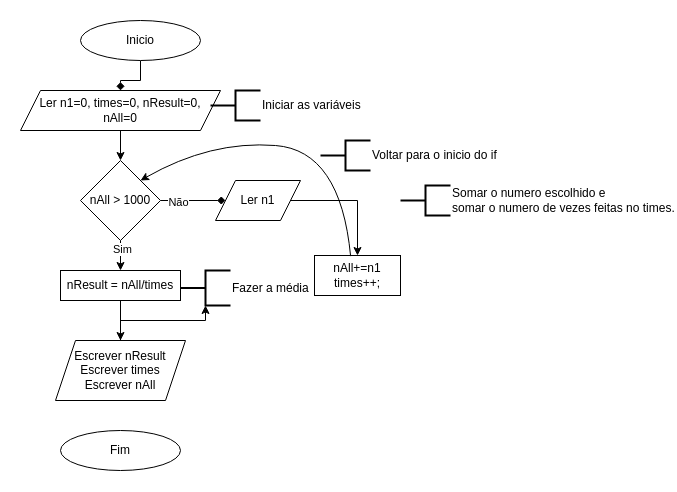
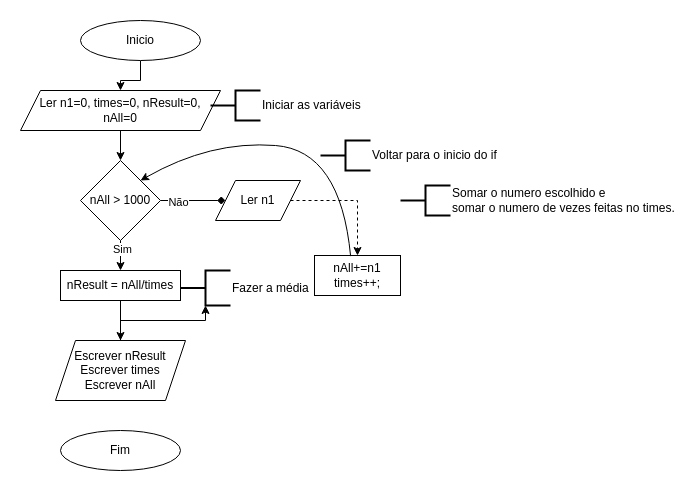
  <mxCell id="0" />
  <mxCell id="1" parent="0" />
- <mxCell id="2" value="" style="edgeStyle=orthogonalEdgeStyle;rounded=0;orthogonalLoop=1;jettySize=auto;html=1;endArrow=diamond;" edge="1" parent="1" source="3" target="5"><mxGeometry relative="1" as="geometry" /></mxCell>
+ <mxCell id="2" value="" style="edgeStyle=orthogonalEdgeStyle;rounded=0;orthogonalLoop=1;jettySize=auto;html=1;" edge="1" parent="1" source="3" target="5"><mxGeometry relative="1" as="geometry" /></mxCell>
  <mxCell id="3" value="Inicio" style="ellipse;whiteSpace=wrap;html=1;" vertex="1" parent="1"><mxGeometry x="80" y="20" width="120" height="40" as="geometry" /></mxCell>
  <mxCell id="4" value="" style="edgeStyle=orthogonalEdgeStyle;rounded=0;orthogonalLoop=1;jettySize=auto;html=1;" edge="1" parent="1" target="10"><mxGeometry relative="1" as="geometry"><mxPoint x="135.053" y="130" as="sourcePoint" /><Array as="points"><mxPoint x="120" y="130" /></Array></mxGeometry></mxCell>
  <mxCell id="5" value="Ler n1=0, times=0, nResult=0, nAll=0" style="shape=parallelogram;perimeter=parallelogramPerimeter;whiteSpace=wrap;html=1;fixedSize=1;" vertex="1" parent="1"><mxGeometry y="90" width="200" height="40" as="geometry" x="20" /></mxCell>
  <mxCell id="6" value="" style="edgeStyle=orthogonalEdgeStyle;rounded=0;orthogonalLoop=1;jettySize=auto;html=1;" edge="1" parent="1" source="10" target="12"><mxGeometry relative="1" as="geometry" /></mxCell>
  <mxCell id="7" value="Sim" style="edgeLabel;html=1;align=center;verticalAlign=middle;resizable=0;points=[];" vertex="1" connectable="0" parent="6"><mxGeometry x="-0.696" y="1" relative="1" as="geometry"><mxPoint as="offset" /></mxGeometry></mxCell>
  <mxCell id="8" value="" style="edgeStyle=orthogonalEdgeStyle;rounded=0;orthogonalLoop=1;jettySize=auto;html=1;endArrow=diamond;" edge="1" parent="1" source="10" target="17"><mxGeometry relative="1" as="geometry" /></mxCell>
  <mxCell id="9" value="Não" style="edgeLabel;html=1;align=center;verticalAlign=middle;resizable=0;points=[];" vertex="1" connectable="0" parent="8"><mxGeometry x="-0.48" y="-1" relative="1" as="geometry"><mxPoint as="offset" /></mxGeometry></mxCell>
  <mxCell id="10" value="nAll &amp;gt; 1000" style="rhombus;whiteSpace=wrap;html=1;" vertex="1" parent="1"><mxGeometry x="80" y="160" width="80" height="80" as="geometry" /></mxCell>
  <mxCell id="11" value="" style="edgeStyle=orthogonalEdgeStyle;rounded=0;orthogonalLoop=1;jettySize=auto;html=1;" edge="1" parent="1" source="12" target="15"><mxGeometry relative="1" as="geometry" /></mxCell>
  <mxCell id="12" value="nResult = nAll/times" style="whiteSpace=wrap;html=1;" vertex="1" parent="1"><mxGeometry x="60" y="270" width="120" height="30" as="geometry" /></mxCell>
  <mxCell id="13" value="Fim" style="ellipse;whiteSpace=wrap;html=1;" vertex="1" parent="1"><mxGeometry x="60" y="430" width="120" height="40" as="geometry" /></mxCell>
  <mxCell id="14" value="" style="edgeStyle=orthogonalEdgeStyle;rounded=0;orthogonalLoop=1;jettySize=auto;html=1;" edge="1" parent="1" source="15" target="20"><mxGeometry relative="1" as="geometry" /></mxCell>
  <mxCell id="15" value="Escrever nResult&lt;div&gt;Escrever times&lt;/div&gt;&lt;div&gt;Escrever nAll&lt;/div&gt;" style="shape=parallelogram;perimeter=parallelogramPerimeter;whiteSpace=wrap;html=1;fixedSize=1;" vertex="1" parent="1"><mxGeometry x="55" y="340" width="130" height="60" as="geometry" /></mxCell>
- <mxCell id="16" value="" style="edgeStyle=orthogonalEdgeStyle;rounded=0;orthogonalLoop=1;jettySize=auto;html=1;" edge="1" parent="1" source="17" target="18"><mxGeometry relative="1" as="geometry" /></mxCell>
+ <mxCell id="16" value="" style="edgeStyle=orthogonalEdgeStyle;rounded=0;orthogonalLoop=1;jettySize=auto;html=1;dashed=1;" edge="1" parent="1" source="17" target="18"><mxGeometry relative="1" as="geometry" /></mxCell>
  <mxCell id="17" value="Ler n1" style="shape=parallelogram;perimeter=parallelogramPerimeter;whiteSpace=wrap;html=1;fixedSize=1;" vertex="1" parent="1"><mxGeometry x="215" y="180" width="85" height="40" as="geometry" /></mxCell>
  <mxCell id="18" value="nAll+=n1&lt;div&gt;times++;&lt;/div&gt;" style="whiteSpace=wrap;html=1;" vertex="1" parent="1"><mxGeometry x="314" y="255" width="86" height="40" as="geometry" /></mxCell>
  <mxCell id="19" value="" style="curved=1;endArrow=classic;html=1;rounded=0;exitX=0.42;exitY=0.016;exitDx=0;exitDy=0;exitPerimeter=0;entryX=1;entryY=0;entryDx=0;entryDy=0;" edge="1" parent="1" source="18" target="10"><mxGeometry width="50" height="50" relative="1" as="geometry"><mxPoint x="414.17" y="165" as="sourcePoint" /><mxPoint x="80.837" y="146.667" as="targetPoint" /><Array as="points"><mxPoint x="340" y="150" /><mxPoint x="210" y="140" /></Array></mxGeometry></mxCell>
  <mxCell id="20" value="Fazer a média" style="strokeWidth=2;html=1;shape=mxgraph.flowchart.annotation_2;align=left;labelPosition=right;pointerEvents=1;" vertex="1" parent="1"><mxGeometry x="180" y="270" width="50" height="35" as="geometry" /></mxCell>
  <mxCell id="21" value="Iniciar as variáveis" style="strokeWidth=2;html=1;shape=mxgraph.flowchart.annotation_2;align=left;labelPosition=right;pointerEvents=1;" vertex="1" parent="1"><mxGeometry x="210" y="90" width="50" height="30" as="geometry" /></mxCell>
  <mxCell id="22" value="Somar o numero escolhido e&amp;nbsp;&lt;div&gt;&lt;span style=&quot;background-color: transparent; color: light-dark(rgb(0, 0, 0), rgb(255, 255, 255));&quot;&gt;somar o numero de vezes feitas no times.&lt;/span&gt;&lt;/div&gt;" style="strokeWidth=2;html=1;shape=mxgraph.flowchart.annotation_2;align=left;labelPosition=right;pointerEvents=1;" vertex="1" parent="1"><mxGeometry x="400" y="185" width="50" height="30" as="geometry" /></mxCell>
  <mxCell id="23" value="Voltar para o inicio do if" style="strokeWidth=2;html=1;shape=mxgraph.flowchart.annotation_2;align=left;labelPosition=right;pointerEvents=1;" vertex="1" parent="1"><mxGeometry x="320" y="140" width="50" height="30" as="geometry" /></mxCell>
